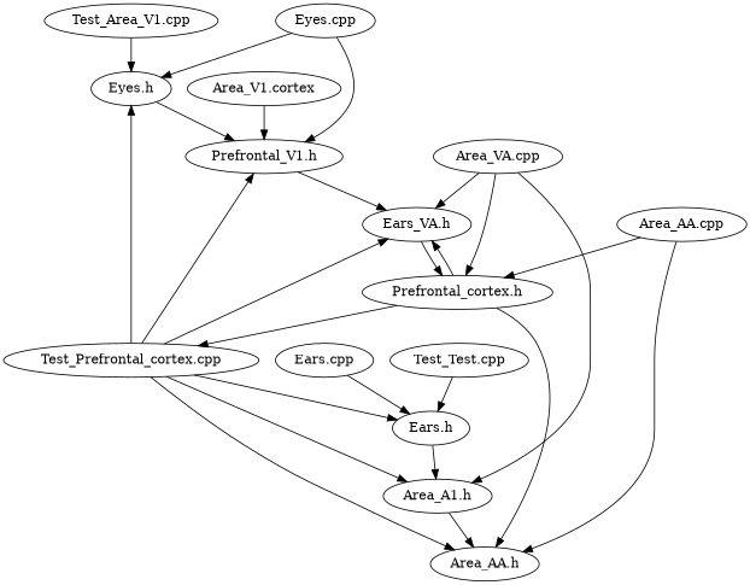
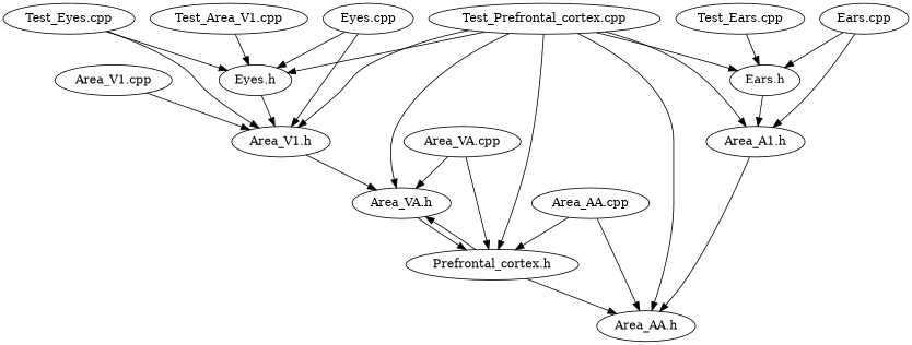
  digraph {
    clusterrank=local
    fontname=Helvetica
    fontsize=16
    "Test_Area_V1.cpp"
    "Eyes.h"
-   "Area_V1.h" [label="Prefrontal_V1.h"]
-   "Area_VA.h" [label="Ears_VA.h"]
+   "Area_V1.h"
+   "Area_VA.h"
    "Prefrontal_cortex.h"
    "Test_Prefrontal_cortex.cpp"
    "Ears.h"
    "Area_A1.h"
    "Area_AA.h"
    "Eyes.cpp"
    "Area_VA.cpp"
    "Ears.cpp"
-   "Test_Ears.cpp" [label="Test_Test.cpp"]
+   "Test_Ears.cpp"
+   "Test_Eyes.cpp"
    "Area_AA.cpp"
-   "Area_V1.cpp" [label="Area_V1.cortex"]
+   "Area_V1.cpp"
    "Test_Area_V1.cpp" -> "Eyes.h"
    "Eyes.h" -> "Area_V1.h"
    "Area_V1.h" -> "Area_VA.h"
    "Area_VA.h" -> "Prefrontal_cortex.h"
    "Prefrontal_cortex.h" -> "Area_VA.h"
    "Prefrontal_cortex.h" -> "Area_AA.h"
    "Test_Prefrontal_cortex.cpp" -> "Eyes.h"
    "Test_Prefrontal_cortex.cpp" -> "Area_V1.h"
    "Test_Prefrontal_cortex.cpp" -> "Area_VA.h"
-   "Prefrontal_cortex.h" -> "Test_Prefrontal_cortex.cpp"
+   "Test_Prefrontal_cortex.cpp" -> "Prefrontal_cortex.h"
    "Test_Prefrontal_cortex.cpp" -> "Ears.h"
    "Test_Prefrontal_cortex.cpp" -> "Area_A1.h"
    "Test_Prefrontal_cortex.cpp" -> "Area_AA.h"
    "Ears.h" -> "Area_A1.h"
    "Area_A1.h" -> "Area_AA.h"
    "Eyes.cpp" -> "Eyes.h"
    "Eyes.cpp" -> "Area_V1.h"
    "Area_VA.cpp" -> "Area_VA.h"
    "Area_VA.cpp" -> "Prefrontal_cortex.h"
    "Ears.cpp" -> "Ears.h"
-   "Area_VA.cpp" -> "Area_A1.h"
+   "Ears.cpp" -> "Area_A1.h"
    "Test_Ears.cpp" -> "Ears.h"
+   "Test_Eyes.cpp" -> "Eyes.h"
+   "Test_Eyes.cpp" -> "Area_V1.h"
    "Area_AA.cpp" -> "Prefrontal_cortex.h"
    "Area_AA.cpp" -> "Area_AA.h"
    "Area_V1.cpp" -> "Area_V1.h"
  }
